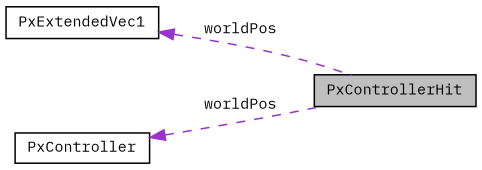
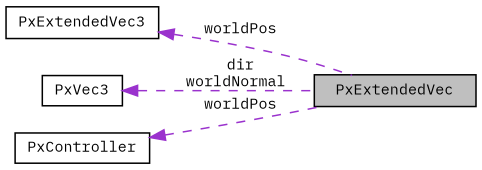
  digraph {
    fontname="IBM Plex Mono"
    rankdir=LR
    node [color=black fillcolor=white fontname="IBM Plex Mono" fontsize=10 shape=record style=filled]
    edge [color=darkorchid3 dir=back fontname="IBM Plex Mono" fontsize=10 labelfontname=Helvetica labelfontsize=10 style=dashed]
-   n1 [fillcolor=grey75 fontcolor=black height=0.2 label=PxControllerHit width=0.4]
-   n2 [height=0.2 label=PxExtendedVec1 width=0.4]
+   n1 [fillcolor=grey75 fontcolor=black height=0.2 label=PxExtendedVec width=0.4]
+   n2 [height=0.2 label=PxExtendedVec3 width=0.4]
+   n3 [height=0.2 label=PxVec3 width=0.4]
    n4 [height=0.2 label=PxController width=0.4]
    n2 -> n1 [label=" worldPos"]
+   n3 -> n1 [label=" dir\nworldNormal"]
    n4 -> n1 [label=" worldPos"]
  }
